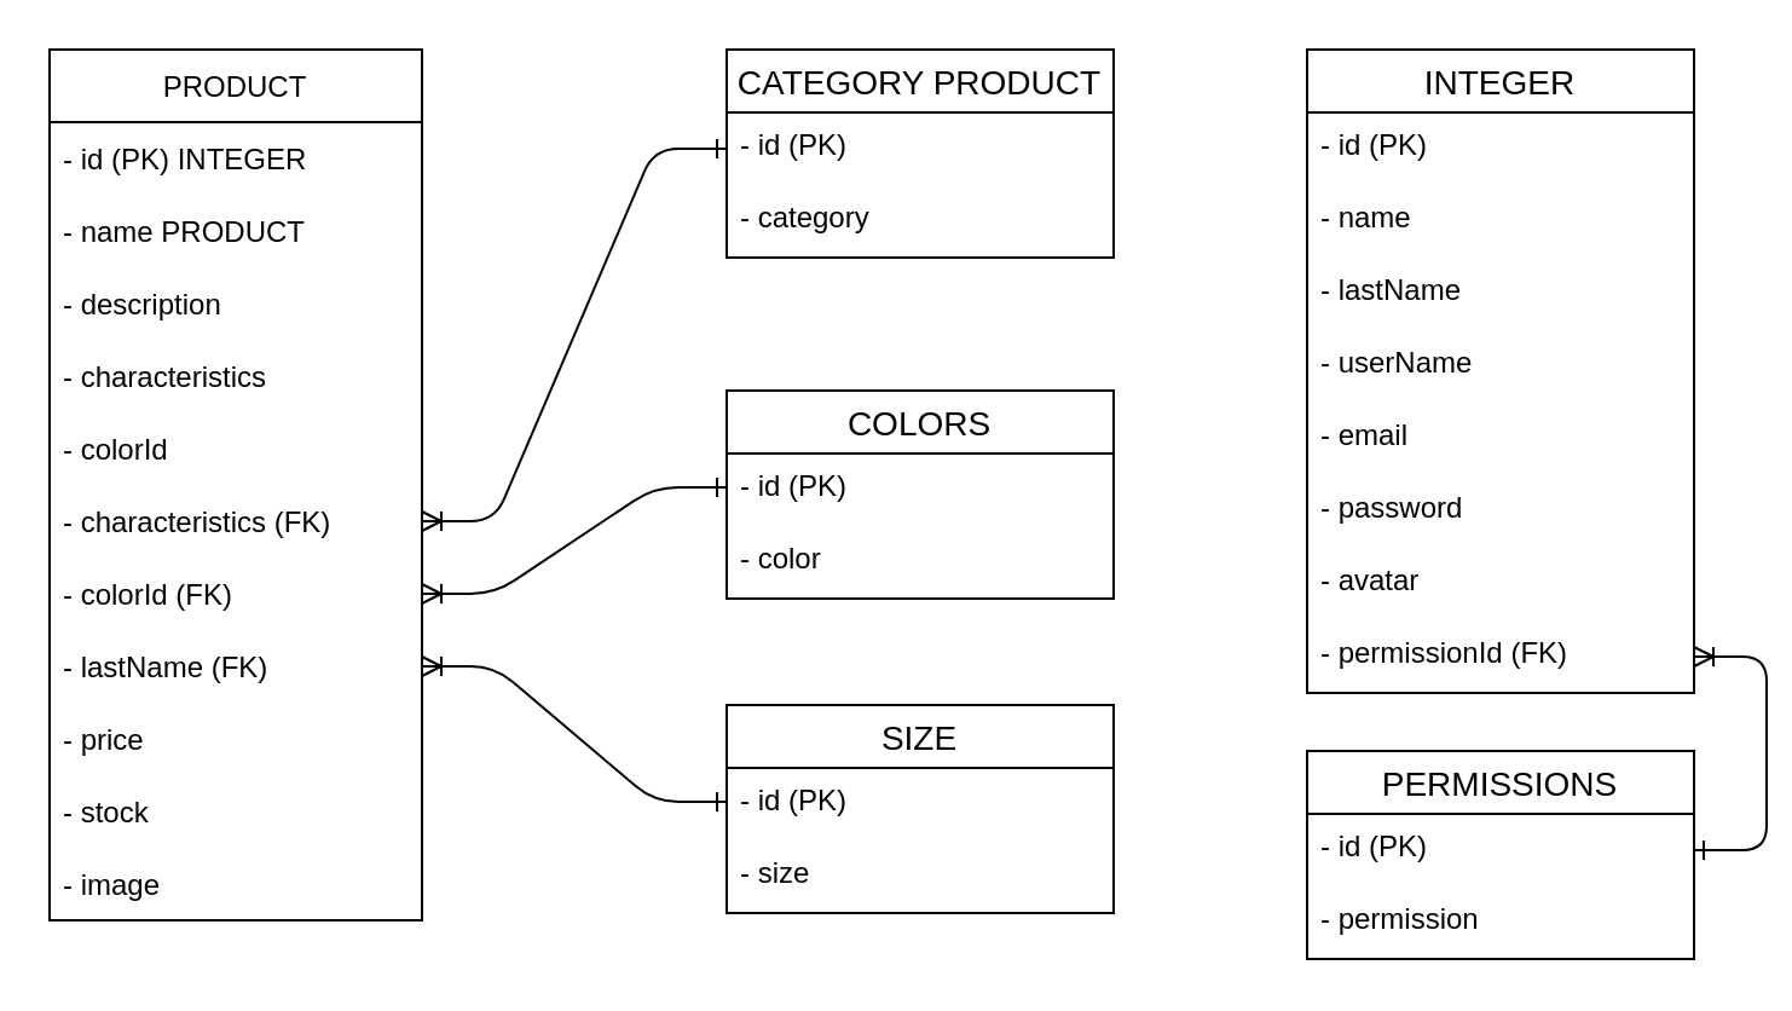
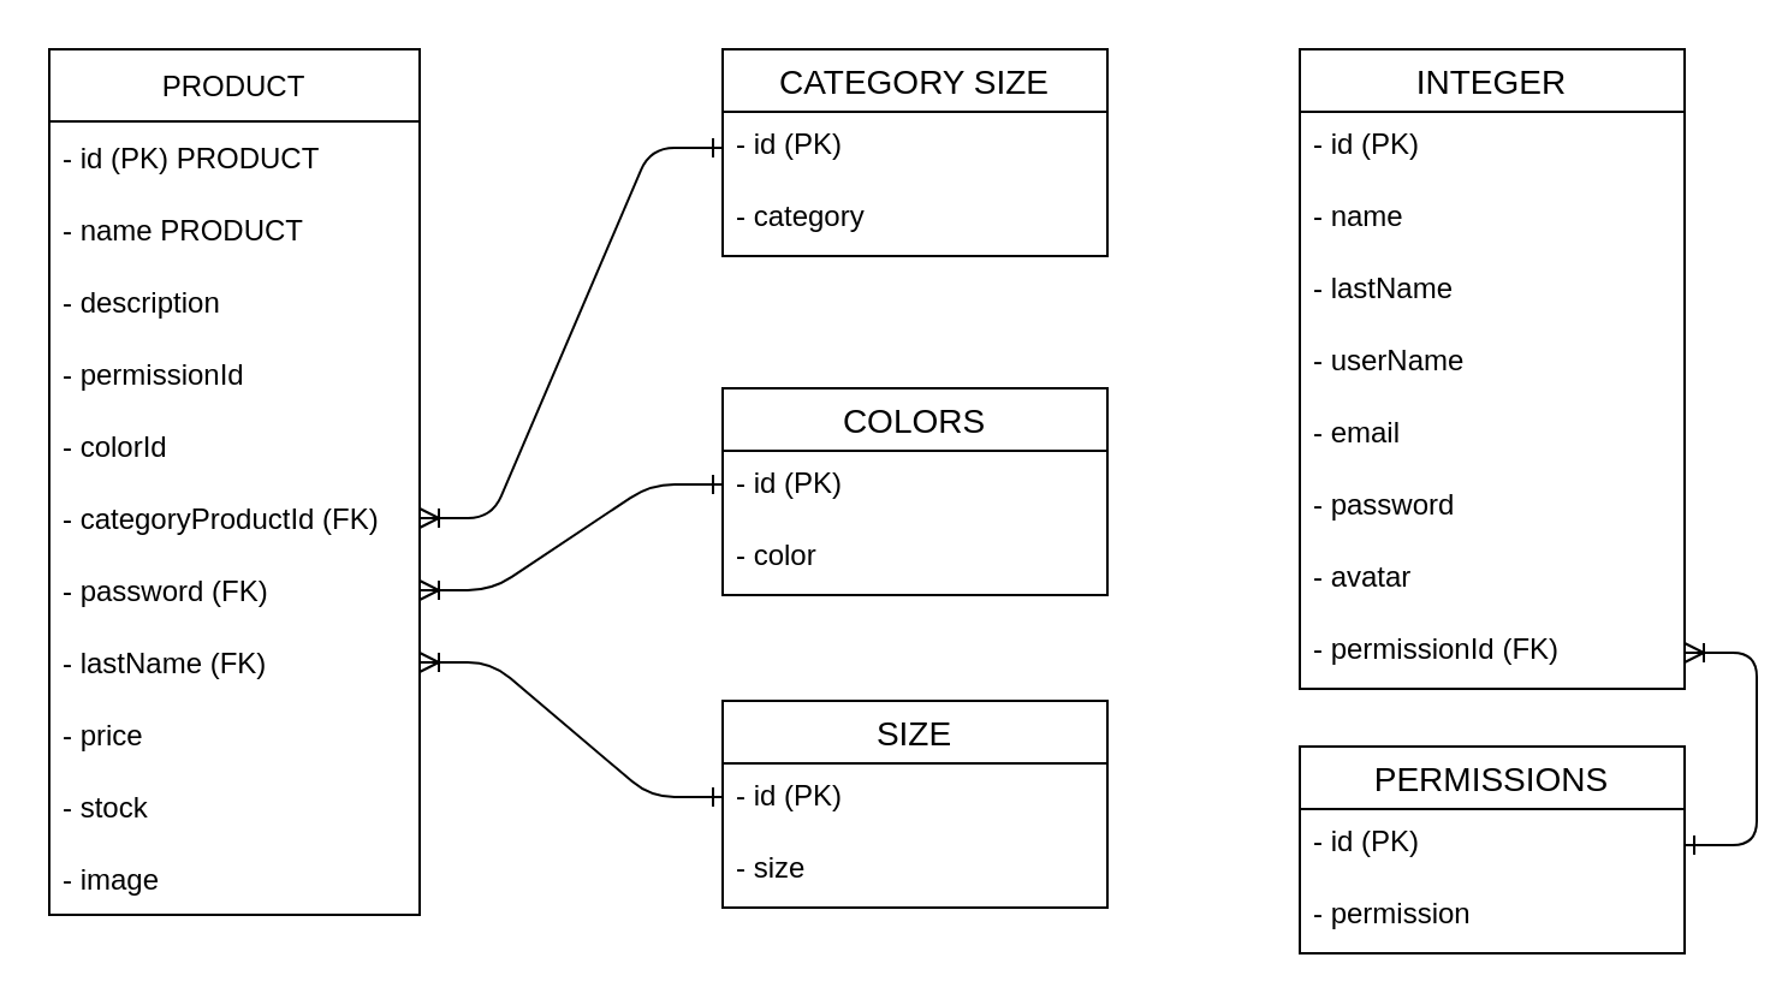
  <mxCell id="0" />
  <mxCell id="1" parent="0" />
  <mxCell id="2" value="PRODUCT" style="swimlane;fontStyle=0;childLayout=stackLayout;horizontal=1;startSize=30;horizontalStack=0;resizeParent=1;resizeParentMax=0;resizeLast=0;collapsible=1;marginBottom=0;" parent="1" vertex="1"><mxGeometry x="20" y="20" width="154" height="360" as="geometry"><mxRectangle x="110" y="240" width="90" height="30" as="alternateBounds" /></mxGeometry></mxCell>
- <mxCell id="3" value="- id (PK) INTEGER" style="text;strokeColor=none;fillColor=none;align=left;verticalAlign=middle;spacingLeft=4;spacingRight=4;overflow=hidden;points=[[0,0.5],[1,0.5]];portConstraint=eastwest;rotatable=0;" parent="2" vertex="1"><mxGeometry y="30" width="154" height="30" as="geometry" /></mxCell>
+ <mxCell id="3" value="- id (PK) PRODUCT" style="text;strokeColor=none;fillColor=none;align=left;verticalAlign=middle;spacingLeft=4;spacingRight=4;overflow=hidden;points=[[0,0.5],[1,0.5]];portConstraint=eastwest;rotatable=0;" parent="2" vertex="1"><mxGeometry y="30" width="154" height="30" as="geometry" /></mxCell>
  <mxCell id="4" value="- name PRODUCT" style="text;strokeColor=none;fillColor=none;align=left;verticalAlign=middle;spacingLeft=4;spacingRight=4;overflow=hidden;points=[[0,0.5],[1,0.5]];portConstraint=eastwest;rotatable=0;" parent="2" vertex="1"><mxGeometry y="60" width="154" height="30" as="geometry" /></mxCell>
  <mxCell id="5" value="- description" style="text;strokeColor=none;fillColor=none;align=left;verticalAlign=middle;spacingLeft=4;spacingRight=4;overflow=hidden;points=[[0,0.5],[1,0.5]];portConstraint=eastwest;rotatable=0;" parent="2" vertex="1"><mxGeometry y="90" width="154" height="30" as="geometry" /></mxCell>
- <mxCell id="6" value="- characteristics" style="text;strokeColor=none;fillColor=none;align=left;verticalAlign=middle;spacingLeft=4;spacingRight=4;overflow=hidden;points=[[0,0.5],[1,0.5]];portConstraint=eastwest;rotatable=0;" parent="2" vertex="1"><mxGeometry y="120" width="154" height="30" as="geometry" /></mxCell>
+ <mxCell id="6" value="- permissionId" style="text;strokeColor=none;fillColor=none;align=left;verticalAlign=middle;spacingLeft=4;spacingRight=4;overflow=hidden;points=[[0,0.5],[1,0.5]];portConstraint=eastwest;rotatable=0;" parent="2" vertex="1"><mxGeometry y="120" width="154" height="30" as="geometry" /></mxCell>
  <mxCell id="7" value="- colorId" style="text;strokeColor=none;fillColor=none;align=left;verticalAlign=middle;spacingLeft=4;spacingRight=4;overflow=hidden;points=[[0,0.5],[1,0.5]];portConstraint=eastwest;rotatable=0;" parent="2" vertex="1"><mxGeometry y="150" width="154" height="30" as="geometry" /></mxCell>
- <mxCell id="8" value="- characteristics (FK)" style="text;strokeColor=none;fillColor=none;align=left;verticalAlign=middle;spacingLeft=4;spacingRight=4;overflow=hidden;points=[[0,0.5],[1,0.5]];portConstraint=eastwest;rotatable=0;" parent="2" vertex="1"><mxGeometry y="180" width="154" height="30" as="geometry" /></mxCell>
- <mxCell id="9" value="- colorId (FK)" style="text;strokeColor=none;fillColor=none;align=left;verticalAlign=middle;spacingLeft=4;spacingRight=4;overflow=hidden;points=[[0,0.5],[1,0.5]];portConstraint=eastwest;rotatable=0;" parent="2" vertex="1"><mxGeometry y="210" width="154" height="30" as="geometry" /></mxCell>
+ <mxCell id="8" value="- categoryProductId (FK)" style="text;strokeColor=none;fillColor=none;align=left;verticalAlign=middle;spacingLeft=4;spacingRight=4;overflow=hidden;points=[[0,0.5],[1,0.5]];portConstraint=eastwest;rotatable=0;" parent="2" vertex="1"><mxGeometry y="180" width="154" height="30" as="geometry" /></mxCell>
+ <mxCell id="9" value="- password (FK)" style="text;strokeColor=none;fillColor=none;align=left;verticalAlign=middle;spacingLeft=4;spacingRight=4;overflow=hidden;points=[[0,0.5],[1,0.5]];portConstraint=eastwest;rotatable=0;" parent="2" vertex="1"><mxGeometry y="210" width="154" height="30" as="geometry" /></mxCell>
  <mxCell id="10" value="- lastName (FK)" style="text;strokeColor=none;fillColor=none;align=left;verticalAlign=middle;spacingLeft=4;spacingRight=4;overflow=hidden;points=[[0,0.5],[1,0.5]];portConstraint=eastwest;rotatable=0;" parent="2" vertex="1"><mxGeometry y="240" width="154" height="30" as="geometry" /></mxCell>
  <mxCell id="11" value="- price" style="text;strokeColor=none;fillColor=none;align=left;verticalAlign=middle;spacingLeft=4;spacingRight=4;overflow=hidden;points=[[0,0.5],[1,0.5]];portConstraint=eastwest;rotatable=0;" parent="2" vertex="1"><mxGeometry y="270" width="154" height="30" as="geometry" /></mxCell>
  <mxCell id="12" value="- stock" style="text;strokeColor=none;fillColor=none;align=left;verticalAlign=middle;spacingLeft=4;spacingRight=4;overflow=hidden;points=[[0,0.5],[1,0.5]];portConstraint=eastwest;rotatable=0;" parent="2" vertex="1"><mxGeometry y="300" width="154" height="30" as="geometry" /></mxCell>
  <mxCell id="13" value="- image" style="text;strokeColor=none;fillColor=none;align=left;verticalAlign=middle;spacingLeft=4;spacingRight=4;overflow=hidden;points=[[0,0.5],[1,0.5]];portConstraint=eastwest;rotatable=0;" parent="2" vertex="1"><mxGeometry y="330" width="154" height="30" as="geometry" /></mxCell>
  <mxCell id="14" value="INTEGER" style="swimlane;fontStyle=0;childLayout=stackLayout;horizontal=1;startSize=26;horizontalStack=0;resizeParent=1;resizeParentMax=0;resizeLast=0;collapsible=1;marginBottom=0;align=center;fontSize=14;" parent="1" vertex="1"><mxGeometry x="540" y="20" width="160" height="266" as="geometry" /></mxCell>
  <mxCell id="15" value="- id (PK)" style="text;strokeColor=none;fillColor=none;spacingLeft=4;spacingRight=4;overflow=hidden;rotatable=0;points=[[0,0.5],[1,0.5]];portConstraint=eastwest;fontSize=12;" parent="14" vertex="1"><mxGeometry y="26" width="160" height="30" as="geometry" /></mxCell>
  <mxCell id="16" value="- name" style="text;strokeColor=none;fillColor=none;spacingLeft=4;spacingRight=4;overflow=hidden;rotatable=0;points=[[0,0.5],[1,0.5]];portConstraint=eastwest;fontSize=12;" parent="14" vertex="1"><mxGeometry y="56" width="160" height="30" as="geometry" /></mxCell>
  <mxCell id="17" value="- lastName" style="text;strokeColor=none;fillColor=none;spacingLeft=4;spacingRight=4;overflow=hidden;rotatable=0;points=[[0,0.5],[1,0.5]];portConstraint=eastwest;fontSize=12;" parent="14" vertex="1"><mxGeometry y="86" width="160" height="30" as="geometry" /></mxCell>
  <mxCell id="18" value="- userName" style="text;strokeColor=none;fillColor=none;spacingLeft=4;spacingRight=4;overflow=hidden;rotatable=0;points=[[0,0.5],[1,0.5]];portConstraint=eastwest;fontSize=12;" parent="14" vertex="1"><mxGeometry y="116" width="160" height="30" as="geometry" /></mxCell>
  <mxCell id="19" value="- email" style="text;strokeColor=none;fillColor=none;spacingLeft=4;spacingRight=4;overflow=hidden;rotatable=0;points=[[0,0.5],[1,0.5]];portConstraint=eastwest;fontSize=12;" parent="14" vertex="1"><mxGeometry y="146" width="160" height="30" as="geometry" /></mxCell>
  <mxCell id="20" value="- password" style="text;strokeColor=none;fillColor=none;spacingLeft=4;spacingRight=4;overflow=hidden;rotatable=0;points=[[0,0.5],[1,0.5]];portConstraint=eastwest;fontSize=12;" parent="14" vertex="1"><mxGeometry y="176" width="160" height="30" as="geometry" /></mxCell>
  <mxCell id="21" value="- avatar" style="text;strokeColor=none;fillColor=none;spacingLeft=4;spacingRight=4;overflow=hidden;rotatable=0;points=[[0,0.5],[1,0.5]];portConstraint=eastwest;fontSize=12;" parent="14" vertex="1"><mxGeometry y="206" width="160" height="30" as="geometry" /></mxCell>
  <mxCell id="22" value="- permissionId (FK)" style="text;strokeColor=none;fillColor=none;spacingLeft=4;spacingRight=4;overflow=hidden;rotatable=0;points=[[0,0.5],[1,0.5]];portConstraint=eastwest;fontSize=12;" parent="14" vertex="1"><mxGeometry y="236" width="160" height="30" as="geometry" /></mxCell>
- <mxCell id="23" value="CATEGORY PRODUCT" style="swimlane;fontStyle=0;childLayout=stackLayout;horizontal=1;startSize=26;horizontalStack=0;resizeParent=1;resizeParentMax=0;resizeLast=0;collapsible=1;marginBottom=0;align=center;fontSize=14;flipV=0;" parent="1" vertex="1"><mxGeometry x="300" y="20" width="160" height="86" as="geometry" /></mxCell>
+ <mxCell id="23" value="CATEGORY SIZE" style="swimlane;fontStyle=0;childLayout=stackLayout;horizontal=1;startSize=26;horizontalStack=0;resizeParent=1;resizeParentMax=0;resizeLast=0;collapsible=1;marginBottom=0;align=center;fontSize=14;flipV=0;" parent="1" vertex="1"><mxGeometry x="300" y="20" width="160" height="86" as="geometry" /></mxCell>
  <mxCell id="24" value="- id (PK)" style="text;strokeColor=none;fillColor=none;spacingLeft=4;spacingRight=4;overflow=hidden;rotatable=0;points=[[0,0.5],[1,0.5]];portConstraint=eastwest;fontSize=12;" parent="23" vertex="1"><mxGeometry y="26" width="160" height="30" as="geometry" /></mxCell>
  <mxCell id="25" value="- category" style="text;strokeColor=none;fillColor=none;spacingLeft=4;spacingRight=4;overflow=hidden;rotatable=0;points=[[0,0.5],[1,0.5]];portConstraint=eastwest;fontSize=12;" parent="23" vertex="1"><mxGeometry y="56" width="160" height="30" as="geometry" /></mxCell>
  <mxCell id="26" value="COLORS" style="swimlane;fontStyle=0;childLayout=stackLayout;horizontal=1;startSize=26;horizontalStack=0;resizeParent=1;resizeParentMax=0;resizeLast=0;collapsible=1;marginBottom=0;align=center;fontSize=14;" parent="1" vertex="1"><mxGeometry x="300" y="161" width="160" height="86" as="geometry" /></mxCell>
  <mxCell id="27" value="- id (PK)" style="text;strokeColor=none;fillColor=none;spacingLeft=4;spacingRight=4;overflow=hidden;rotatable=0;points=[[0,0.5],[1,0.5]];portConstraint=eastwest;fontSize=12;" parent="26" vertex="1"><mxGeometry y="26" width="160" height="30" as="geometry" /></mxCell>
  <mxCell id="28" value="- color" style="text;strokeColor=none;fillColor=none;spacingLeft=4;spacingRight=4;overflow=hidden;rotatable=0;points=[[0,0.5],[1,0.5]];portConstraint=eastwest;fontSize=12;" parent="26" vertex="1"><mxGeometry y="56" width="160" height="30" as="geometry" /></mxCell>
  <mxCell id="29" value="SIZE" style="swimlane;fontStyle=0;childLayout=stackLayout;horizontal=1;startSize=26;horizontalStack=0;resizeParent=1;resizeParentMax=0;resizeLast=0;collapsible=1;marginBottom=0;align=center;fontSize=14;" parent="1" vertex="1"><mxGeometry x="300" y="291" width="160" height="86" as="geometry" /></mxCell>
  <mxCell id="30" value="- id (PK)" style="text;strokeColor=none;fillColor=none;spacingLeft=4;spacingRight=4;overflow=hidden;rotatable=0;points=[[0,0.5],[1,0.5]];portConstraint=eastwest;fontSize=12;" parent="29" vertex="1"><mxGeometry y="26" width="160" height="30" as="geometry" /></mxCell>
  <mxCell id="31" value="- size" style="text;strokeColor=none;fillColor=none;spacingLeft=4;spacingRight=4;overflow=hidden;rotatable=0;points=[[0,0.5],[1,0.5]];portConstraint=eastwest;fontSize=12;" parent="29" vertex="1"><mxGeometry y="56" width="160" height="30" as="geometry" /></mxCell>
  <mxCell id="32" value="PERMISSIONS" style="swimlane;fontStyle=0;childLayout=stackLayout;horizontal=1;startSize=26;horizontalStack=0;resizeParent=1;resizeParentMax=0;resizeLast=0;collapsible=1;marginBottom=0;align=center;fontSize=14;" parent="1" vertex="1"><mxGeometry x="540" y="310" width="160" height="86" as="geometry" /></mxCell>
  <mxCell id="33" value="- id (PK)" style="text;strokeColor=none;fillColor=none;spacingLeft=4;spacingRight=4;overflow=hidden;rotatable=0;points=[[0,0.5],[1,0.5]];portConstraint=eastwest;fontSize=12;" parent="32" vertex="1"><mxGeometry y="26" width="160" height="30" as="geometry" /></mxCell>
  <mxCell id="34" value="- permission" style="text;strokeColor=none;fillColor=none;spacingLeft=4;spacingRight=4;overflow=hidden;rotatable=0;points=[[0,0.5],[1,0.5]];portConstraint=eastwest;fontSize=12;" parent="32" vertex="1"><mxGeometry y="56" width="160" height="30" as="geometry" /></mxCell>
  <mxCell id="35" value="" style="edgeStyle=entityRelationEdgeStyle;fontSize=12;html=1;endArrow=ERoneToMany;startArrow=ERone;rounded=1;startFill=0;exitX=1;exitY=0.5;exitDx=0;exitDy=0;entryX=1;entryY=0.5;entryDx=0;entryDy=0;endFill=0;" parent="1" source="33" target="22" edge="1"><mxGeometry width="100" height="100" relative="1" as="geometry"><mxPoint x="274" y="672" as="sourcePoint" /><mxPoint x="220" y="742" as="targetPoint" /></mxGeometry></mxCell>
  <mxCell id="36" value="" style="edgeStyle=entityRelationEdgeStyle;fontSize=12;html=1;endArrow=ERone;startArrow=ERoneToMany;rounded=1;entryX=0;entryY=0.5;entryDx=0;entryDy=0;endFill=0;" parent="1" source="10" edge="1"><mxGeometry width="100" height="100" relative="1" as="geometry"><mxPoint x="174" y="275" as="sourcePoint" /><mxPoint x="300" y="331" as="targetPoint" /></mxGeometry></mxCell>
  <mxCell id="37" value="" style="edgeStyle=entityRelationEdgeStyle;fontSize=12;html=1;endArrow=ERone;startArrow=ERoneToMany;rounded=1;entryX=0;entryY=0.5;entryDx=0;entryDy=0;endFill=0;" parent="1" source="9" edge="1"><mxGeometry width="100" height="100" relative="1" as="geometry"><mxPoint x="174" y="245" as="sourcePoint" /><mxPoint x="300" y="201" as="targetPoint" /></mxGeometry></mxCell>
  <mxCell id="38" value="" style="edgeStyle=entityRelationEdgeStyle;fontSize=12;html=1;endArrow=ERone;startArrow=ERoneToMany;entryX=0;entryY=0.5;entryDx=0;entryDy=0;exitX=1;exitY=0.5;exitDx=0;exitDy=0;endFill=0;strokeColor=default;rounded=1;targetPerimeterSpacing=0;shadow=0;sketch=0;jumpStyle=none;" parent="1" source="8" target="24" edge="1"><mxGeometry width="100" height="100" relative="1" as="geometry"><mxPoint x="580" y="61" as="sourcePoint" /><mxPoint x="454" y="215" as="targetPoint" /></mxGeometry></mxCell>
